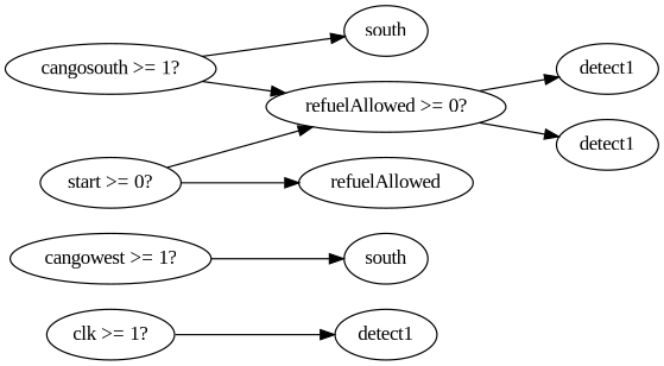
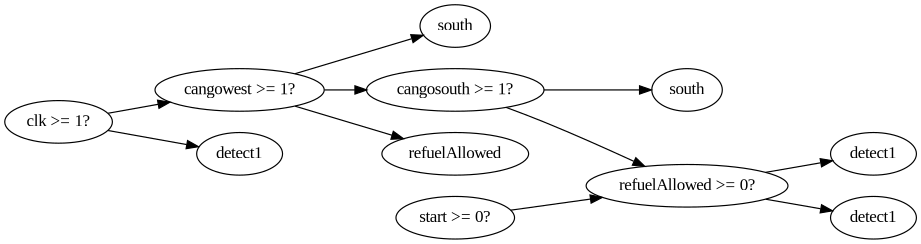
  digraph {
    fontname="Liberation Serif"
    rankdir=LR
    node [fontname="Liberation Serif"]
    edge [fontname="Liberation Serif"]
    n1 [label="clk >= 1?"]
    n2 [label="cangowest >= 1?"]
    n3 [label=detect1]
    n4 [label=south]
    n5 [label="cangosouth >= 1?"]
    n6 [label=south]
    n7 [label="refuelAllowed >= 0?"]
    n8 [label="start >= 0?"]
    n9 [label=refuelAllowed]
    n10 [label=detect1]
    n11 [label=detect1]
+   n1 -> n2
    n1 -> n3
    n2 -> n4
+   n2 -> n5
    n5 -> n6
    n5 -> n7
    n7 -> n10
    n7 -> n11
    n8 -> n7
-   n8 -> n9
+   n2 -> n9
  }
